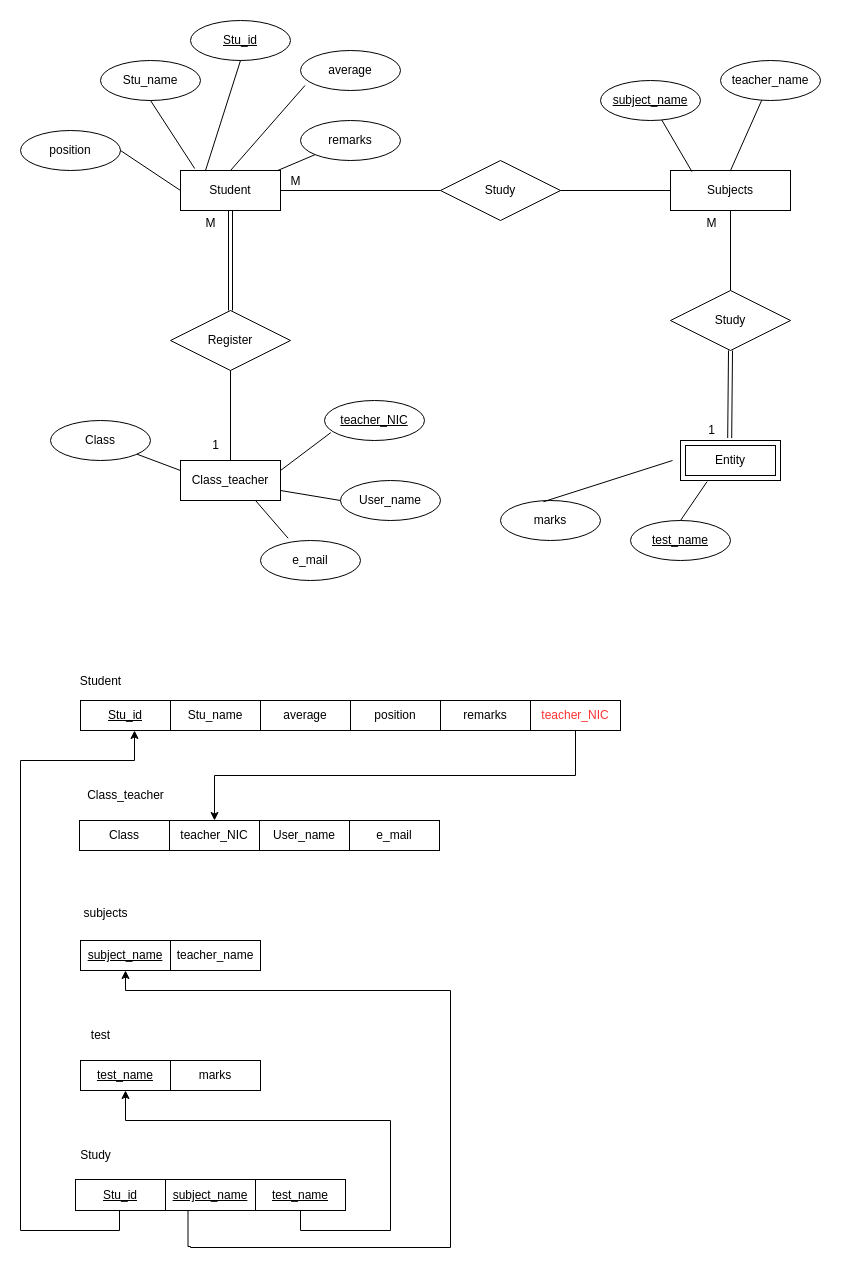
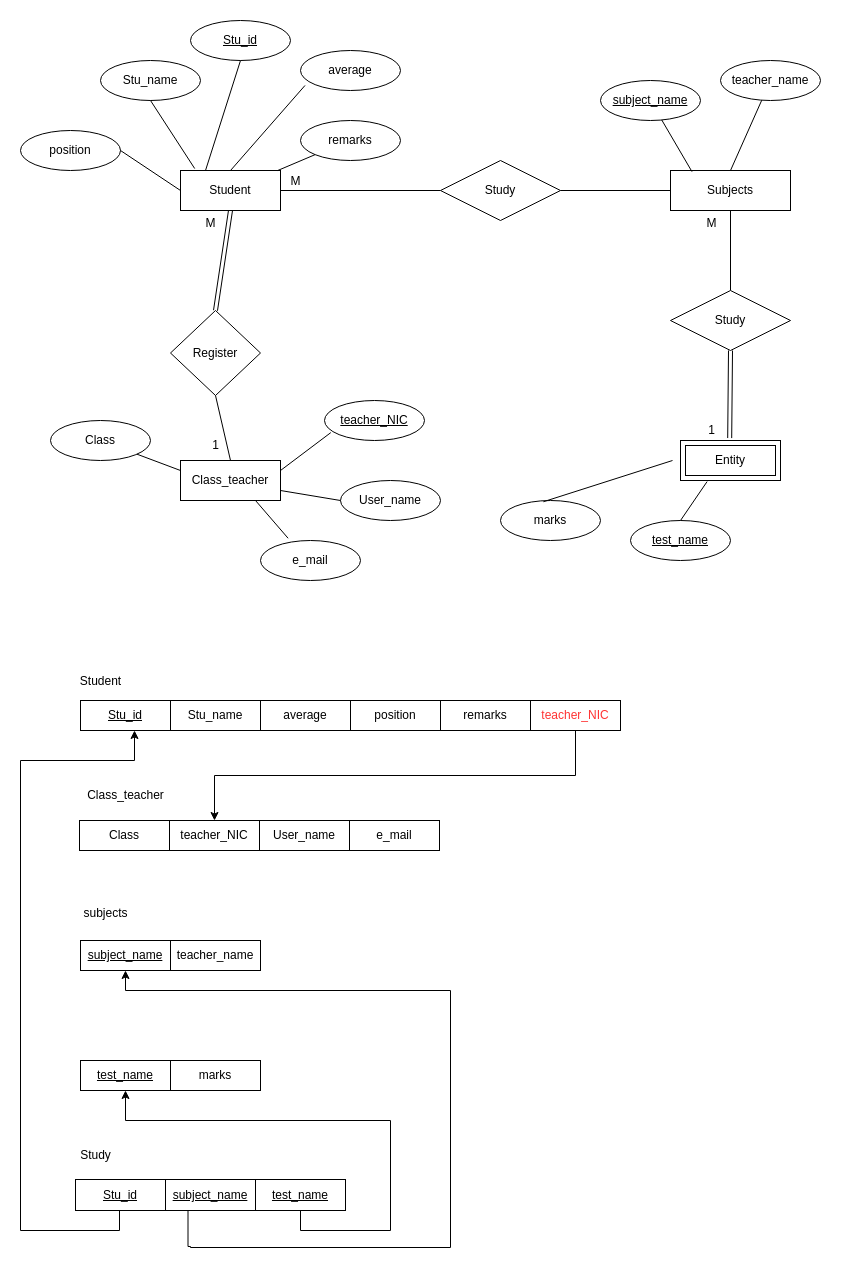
  <mxCell id="0" />
  <mxCell id="1" parent="0" />
  <mxCell id="2" value="Student" style="whiteSpace=wrap;html=1;align=center;" vertex="1" parent="1"><mxGeometry x="180" y="170" width="100" height="40" as="geometry" /></mxCell>
  <mxCell id="3" value="Subjects" style="whiteSpace=wrap;html=1;" vertex="1" parent="1"><mxGeometry x="670" y="170" width="120" height="40" as="geometry" /></mxCell>
  <mxCell id="4" value="" style="endArrow=none;html=1;rounded=0;exitX=1;exitY=0.5;exitDx=0;exitDy=0;" edge="1" parent="1" source="2" target="69"><mxGeometry relative="1" as="geometry"><mxPoint x="290" y="189.5" as="sourcePoint" /><mxPoint x="444" y="190" as="targetPoint" /></mxGeometry></mxCell>
  <mxCell id="5" value="Stu_name" style="ellipse;whiteSpace=wrap;html=1;align=center;" vertex="1" parent="1"><mxGeometry x="100" y="60" width="100" height="40" as="geometry" /></mxCell>
  <mxCell id="6" value="&lt;u&gt;Stu_id&lt;/u&gt;" style="ellipse;whiteSpace=wrap;html=1;align=center;" vertex="1" parent="1"><mxGeometry x="190" y="20" width="100" height="40" as="geometry" /></mxCell>
  <mxCell id="7" value="average" style="ellipse;whiteSpace=wrap;html=1;align=center;" vertex="1" parent="1"><mxGeometry x="300" y="50" width="100" height="40" as="geometry" /></mxCell>
  <mxCell id="8" value="position" style="ellipse;whiteSpace=wrap;html=1;align=center;" vertex="1" parent="1"><mxGeometry x="20" y="130" width="100" height="40" as="geometry" /></mxCell>
  <mxCell id="9" value="remarks" style="ellipse;whiteSpace=wrap;html=1;align=center;" vertex="1" parent="1"><mxGeometry x="300" y="120" width="100" height="40" as="geometry" /></mxCell>
  <mxCell id="10" value="" style="endArrow=none;html=1;rounded=0;exitX=0;exitY=1;exitDx=0;exitDy=0;" edge="1" parent="1" source="9" target="2"><mxGeometry relative="1" as="geometry"><mxPoint x="400" y="310" as="sourcePoint" /><mxPoint x="560" y="310" as="targetPoint" /></mxGeometry></mxCell>
  <mxCell id="11" value="" style="endArrow=none;html=1;rounded=0;exitX=1;exitY=0.5;exitDx=0;exitDy=0;entryX=0;entryY=0.5;entryDx=0;entryDy=0;" edge="1" parent="1" source="8" target="2"><mxGeometry relative="1" as="geometry"><mxPoint x="270" y="310" as="sourcePoint" /><mxPoint x="255" y="222" as="targetPoint" /></mxGeometry></mxCell>
  <mxCell id="12" value="" style="endArrow=none;html=1;rounded=0;exitX=0.5;exitY=1;exitDx=0;exitDy=0;entryX=0.142;entryY=-0.049;entryDx=0;entryDy=0;entryPerimeter=0;" edge="1" parent="1" source="5" target="2"><mxGeometry relative="1" as="geometry"><mxPoint x="150" y="290" as="sourcePoint" /><mxPoint x="208" y="221" as="targetPoint" /></mxGeometry></mxCell>
  <mxCell id="13" value="" style="endArrow=none;html=1;rounded=0;exitX=0.5;exitY=1;exitDx=0;exitDy=0;entryX=0.25;entryY=0;entryDx=0;entryDy=0;" edge="1" parent="1" source="6" target="2"><mxGeometry relative="1" as="geometry"><mxPoint x="160" y="110" as="sourcePoint" /><mxPoint x="210" y="170" as="targetPoint" /></mxGeometry></mxCell>
  <mxCell id="14" value="" style="endArrow=none;html=1;rounded=0;exitX=0.045;exitY=0.874;exitDx=0;exitDy=0;entryX=0.5;entryY=0;entryDx=0;entryDy=0;exitPerimeter=0;" edge="1" parent="1" source="7" target="2"><mxGeometry relative="1" as="geometry"><mxPoint x="250" y="70" as="sourcePoint" /><mxPoint x="215" y="180" as="targetPoint" /></mxGeometry></mxCell>
  <mxCell id="15" value="&lt;u&gt;subject_name&lt;/u&gt;" style="ellipse;whiteSpace=wrap;html=1;align=center;" vertex="1" parent="1"><mxGeometry x="600" y="80" width="100" height="40" as="geometry" /></mxCell>
  <mxCell id="16" value="marks" style="ellipse;whiteSpace=wrap;html=1;align=center;" vertex="1" parent="1"><mxGeometry x="500" y="500" width="100" height="40" as="geometry" /></mxCell>
  <mxCell id="17" value="" style="endArrow=none;html=1;rounded=0;entryX=0.5;entryY=1;entryDx=0;entryDy=0;exitX=0.5;exitY=0;exitDx=0;exitDy=0;" edge="1" parent="1" source="18" target="3"><mxGeometry relative="1" as="geometry"><mxPoint x="534" y="270" as="sourcePoint" /><mxPoint x="680" y="270" as="targetPoint" /></mxGeometry></mxCell>
  <mxCell id="18" value="Study" style="shape=rhombus;perimeter=rhombusPerimeter;whiteSpace=wrap;html=1;align=center;" vertex="1" parent="1"><mxGeometry x="670" y="290" width="120" height="60" as="geometry" /></mxCell>
  <mxCell id="19" value="" style="endArrow=none;html=1;rounded=0;exitX=0.429;exitY=0.031;exitDx=0;exitDy=0;exitPerimeter=0;entryX=0;entryY=0.5;entryDx=0;entryDy=0;" edge="1" parent="1" source="16"><mxGeometry relative="1" as="geometry"><mxPoint x="400" y="310" as="sourcePoint" /><mxPoint x="672" y="460" as="targetPoint" /></mxGeometry></mxCell>
- <mxCell id="20" value="Register" style="shape=rhombus;perimeter=rhombusPerimeter;whiteSpace=wrap;html=1;align=center;" vertex="1" parent="1"><mxGeometry x="170" y="310" width="120" height="60" as="geometry" /></mxCell>
+ <mxCell id="20" value="Register" style="shape=rhombus;perimeter=rhombusPerimeter;whiteSpace=wrap;html=1;align=center;" vertex="1" parent="1"><mxGeometry x="170" y="310" width="90" height="85" as="geometry" /></mxCell>
  <mxCell id="21" value="Class_teacher" style="whiteSpace=wrap;html=1;align=center;" vertex="1" parent="1"><mxGeometry x="180" y="460" width="100" height="40" as="geometry" /></mxCell>
  <mxCell id="22" value="" style="endArrow=none;html=1;rounded=0;exitX=0.5;exitY=0;exitDx=0;exitDy=0;entryX=0.5;entryY=1;entryDx=0;entryDy=0;shape=link;" edge="1" parent="1" source="20" target="2"><mxGeometry relative="1" as="geometry"><mxPoint x="553" y="511" as="sourcePoint" /><mxPoint x="680" y="470" as="targetPoint" /></mxGeometry></mxCell>
  <mxCell id="23" value="" style="endArrow=none;html=1;rounded=0;exitX=0.5;exitY=1;exitDx=0;exitDy=0;entryX=0.5;entryY=0;entryDx=0;entryDy=0;" edge="1" parent="1" source="20" target="21"><mxGeometry relative="1" as="geometry"><mxPoint x="240" y="320" as="sourcePoint" /><mxPoint x="240" y="220" as="targetPoint" /></mxGeometry></mxCell>
  <mxCell id="24" value="teacher_name" style="ellipse;whiteSpace=wrap;html=1;align=center;" vertex="1" parent="1"><mxGeometry x="720" y="60" width="100" height="40" as="geometry" /></mxCell>
  <mxCell id="25" value="" style="endArrow=none;html=1;rounded=0;entryX=0.179;entryY=0.029;entryDx=0;entryDy=0;entryPerimeter=0;" edge="1" parent="1" source="15" target="3"><mxGeometry relative="1" as="geometry"><mxPoint x="400" y="310" as="sourcePoint" /><mxPoint x="560" y="310" as="targetPoint" /></mxGeometry></mxCell>
  <mxCell id="26" value="" style="endArrow=none;html=1;rounded=0;entryX=0.5;entryY=0;entryDx=0;entryDy=0;" edge="1" parent="1" source="24" target="3"><mxGeometry relative="1" as="geometry"><mxPoint x="671" y="129" as="sourcePoint" /><mxPoint x="701" y="181" as="targetPoint" /></mxGeometry></mxCell>
  <mxCell id="27" value="&lt;u&gt;test_name&lt;/u&gt;" style="ellipse;whiteSpace=wrap;html=1;align=center;" vertex="1" parent="1"><mxGeometry x="630" y="520" width="100" height="40" as="geometry" /></mxCell>
  <mxCell id="28" value="" style="endArrow=none;html=1;rounded=0;exitX=0.5;exitY=0;exitDx=0;exitDy=0;entryX=0.346;entryY=1.027;entryDx=0;entryDy=0;entryPerimeter=0;" edge="1" parent="1" source="27"><mxGeometry relative="1" as="geometry"><mxPoint x="553" y="511" as="sourcePoint" /><mxPoint x="706.6" y="481.08" as="targetPoint" /></mxGeometry></mxCell>
  <mxCell id="29" value="&lt;u&gt;teacher_NIC&lt;/u&gt;" style="ellipse;whiteSpace=wrap;html=1;align=center;" vertex="1" parent="1"><mxGeometry x="324" y="400" width="100" height="40" as="geometry" /></mxCell>
  <mxCell id="30" value="" style="endArrow=none;html=1;rounded=0;exitX=0.063;exitY=0.803;exitDx=0;exitDy=0;entryX=1;entryY=0.25;entryDx=0;entryDy=0;exitPerimeter=0;" edge="1" parent="1" source="29" target="21"><mxGeometry relative="1" as="geometry"><mxPoint x="240" y="380" as="sourcePoint" /><mxPoint x="240" y="470" as="targetPoint" /></mxGeometry></mxCell>
  <mxCell id="31" value="User_name" style="ellipse;whiteSpace=wrap;html=1;align=center;" vertex="1" parent="1"><mxGeometry x="340" y="480" width="100" height="40" as="geometry" /></mxCell>
  <mxCell id="32" value="" style="endArrow=none;html=1;rounded=0;exitX=0;exitY=0.5;exitDx=0;exitDy=0;entryX=1;entryY=0.75;entryDx=0;entryDy=0;" edge="1" parent="1" source="31" target="21"><mxGeometry relative="1" as="geometry"><mxPoint x="340" y="442" as="sourcePoint" /><mxPoint x="290" y="480" as="targetPoint" /></mxGeometry></mxCell>
  <mxCell id="33" value="e_mail" style="ellipse;whiteSpace=wrap;html=1;align=center;" vertex="1" parent="1"><mxGeometry x="260" y="540" width="100" height="40" as="geometry" /></mxCell>
  <mxCell id="34" value="" style="endArrow=none;html=1;rounded=0;exitX=0.276;exitY=-0.056;exitDx=0;exitDy=0;entryX=0.75;entryY=1;entryDx=0;entryDy=0;exitPerimeter=0;" edge="1" parent="1" source="33" target="21"><mxGeometry relative="1" as="geometry"><mxPoint x="350" y="510" as="sourcePoint" /><mxPoint x="290" y="500" as="targetPoint" /></mxGeometry></mxCell>
  <mxCell id="35" value="Class" style="ellipse;whiteSpace=wrap;html=1;align=center;" vertex="1" parent="1"><mxGeometry x="50" y="420" width="100" height="40" as="geometry" /></mxCell>
  <mxCell id="36" value="" style="endArrow=none;html=1;rounded=0;entryX=0;entryY=0.25;entryDx=0;entryDy=0;" edge="1" parent="1" source="35" target="21"><mxGeometry relative="1" as="geometry"><mxPoint x="160" y="560" as="sourcePoint" /><mxPoint x="204" y="513" as="targetPoint" /></mxGeometry></mxCell>
  <mxCell id="37" value="M" style="text;html=1;align=center;verticalAlign=middle;resizable=0;points=[];autosize=1;strokeColor=none;fillColor=none;" vertex="1" parent="1"><mxGeometry x="195" y="208" width="30" height="30" as="geometry" /></mxCell>
  <mxCell id="38" value="1" style="text;html=1;align=center;verticalAlign=middle;resizable=0;points=[];autosize=1;strokeColor=none;fillColor=none;" vertex="1" parent="1"><mxGeometry x="200" y="430" width="30" height="30" as="geometry" /></mxCell>
  <mxCell id="39" value="M" style="text;html=1;align=center;verticalAlign=middle;resizable=0;points=[];autosize=1;strokeColor=none;fillColor=none;" vertex="1" parent="1"><mxGeometry x="280" y="166" width="30" height="30" as="geometry" /></mxCell>
  <mxCell id="40" value="1" style="text;html=1;align=center;verticalAlign=middle;resizable=0;points=[];autosize=1;strokeColor=none;fillColor=none;" vertex="1" parent="1"><mxGeometry x="696" y="415" width="30" height="30" as="geometry" /></mxCell>
  <mxCell id="41" value="M" style="text;html=1;align=center;verticalAlign=middle;resizable=0;points=[];autosize=1;strokeColor=none;fillColor=none;" vertex="1" parent="1"><mxGeometry x="696" y="208" width="30" height="30" as="geometry" /></mxCell>
  <mxCell id="42" value="" style="endArrow=none;html=1;rounded=0;entryX=0.5;entryY=1;entryDx=0;entryDy=0;exitX=0.572;exitY=-0.061;exitDx=0;exitDy=0;exitPerimeter=0;shape=link;" edge="1" parent="1" target="18"><mxGeometry relative="1" as="geometry"><mxPoint x="729.2" y="437.56" as="sourcePoint" /><mxPoint x="560" y="310" as="targetPoint" /></mxGeometry></mxCell>
  <mxCell id="43" value="&lt;u&gt;Stu_id&lt;/u&gt;" style="whiteSpace=wrap;html=1;" vertex="1" parent="1"><mxGeometry x="80" y="700" width="90" height="30" as="geometry" /></mxCell>
  <mxCell id="44" value="Student" style="text;html=1;align=center;verticalAlign=middle;resizable=0;points=[];autosize=1;strokeColor=none;fillColor=none;" vertex="1" parent="1"><mxGeometry y="666" width="60" height="30" as="geometry" x="70" /></mxCell>
  <mxCell id="45" value="Stu_name" style="whiteSpace=wrap;html=1;" vertex="1" parent="1"><mxGeometry x="170" y="700" width="90" height="30" as="geometry" /></mxCell>
  <mxCell id="46" value="average" style="whiteSpace=wrap;html=1;" vertex="1" parent="1"><mxGeometry x="260" y="700" width="90" height="30" as="geometry" /></mxCell>
  <mxCell id="47" value="position" style="whiteSpace=wrap;html=1;" vertex="1" parent="1"><mxGeometry x="350" y="700" width="90" height="30" as="geometry" /></mxCell>
  <mxCell id="48" value="remarks" style="whiteSpace=wrap;html=1;" vertex="1" parent="1"><mxGeometry x="440" y="700" width="90" height="30" as="geometry" /></mxCell>
  <mxCell id="49" value="Class_teacher" style="text;html=1;align=center;verticalAlign=middle;resizable=0;points=[];autosize=1;strokeColor=none;fillColor=none;" vertex="1" parent="1"><mxGeometry x="75" y="780" width="100" height="30" as="geometry" /></mxCell>
  <mxCell id="50" value="Class" style="whiteSpace=wrap;html=1;" vertex="1" parent="1"><mxGeometry x="79" y="820" width="90" height="30" as="geometry" /></mxCell>
  <mxCell id="51" value="teacher_NIC" style="whiteSpace=wrap;html=1;" vertex="1" parent="1"><mxGeometry x="169" y="820" width="90" height="30" as="geometry" /></mxCell>
  <mxCell id="52" value="User_name" style="whiteSpace=wrap;html=1;" vertex="1" parent="1"><mxGeometry x="259" y="820" width="90" height="30" as="geometry" /></mxCell>
  <mxCell id="53" value="e_mail" style="whiteSpace=wrap;html=1;" vertex="1" parent="1"><mxGeometry x="349" y="820" width="90" height="30" as="geometry" /></mxCell>
  <mxCell id="54" value="subjects" style="text;html=1;align=center;verticalAlign=middle;resizable=0;points=[];autosize=1;strokeColor=none;fillColor=none;" vertex="1" parent="1"><mxGeometry y="898" width="70" height="30" as="geometry" x="70" /></mxCell>
  <mxCell id="55" value="&lt;u&gt;subject_name&lt;/u&gt;" style="whiteSpace=wrap;html=1;" vertex="1" parent="1"><mxGeometry x="80" y="940" width="90" height="30" as="geometry" /></mxCell>
  <mxCell id="56" value="teacher_name" style="whiteSpace=wrap;html=1;" vertex="1" parent="1"><mxGeometry x="170" y="940" width="90" height="30" as="geometry" /></mxCell>
- <mxCell id="57" value="test" style="text;html=1;align=center;verticalAlign=middle;resizable=0;points=[];autosize=1;strokeColor=none;fillColor=none;" vertex="1" parent="1"><mxGeometry x="80" y="1020" width="40" height="30" as="geometry" /></mxCell>
  <mxCell id="58" value="&lt;u&gt;test_name&lt;/u&gt;" style="whiteSpace=wrap;html=1;" vertex="1" parent="1"><mxGeometry x="80" y="1060" width="90" height="30" as="geometry" /></mxCell>
  <mxCell id="59" value="marks" style="whiteSpace=wrap;html=1;" vertex="1" parent="1"><mxGeometry x="170" y="1060" width="90" height="30" as="geometry" /></mxCell>
  <mxCell id="60" style="edgeStyle=orthogonalEdgeStyle;rounded=0;orthogonalLoop=1;jettySize=auto;html=1;entryX=0.5;entryY=0;entryDx=0;entryDy=0;exitX=0.5;exitY=1;exitDx=0;exitDy=0;" edge="1" parent="1" source="61" target="51"><mxGeometry relative="1" as="geometry"><mxPoint x="580" y="883" as="targetPoint" /><mxPoint x="805" y="778" as="sourcePoint" /></mxGeometry></mxCell>
  <mxCell id="61" value="&lt;span style=&quot;border-color: var(--border-color);&quot;&gt;&lt;font color=&quot;#ff3333&quot;&gt;teacher_NIC&lt;/font&gt;&lt;/span&gt;" style="whiteSpace=wrap;html=1;" vertex="1" parent="1"><mxGeometry x="530" y="700" width="90" height="30" as="geometry" /></mxCell>
  <mxCell id="62" value="Study" style="text;html=1;align=center;verticalAlign=middle;resizable=0;points=[];autosize=1;strokeColor=none;fillColor=none;" vertex="1" parent="1"><mxGeometry y="1140" width="50" height="30" as="geometry" x="70" /></mxCell>
  <mxCell id="63" style="edgeStyle=orthogonalEdgeStyle;rounded=0;orthogonalLoop=1;jettySize=auto;html=1;entryX=0.5;entryY=1;entryDx=0;entryDy=0;exitX=0.389;exitY=1;exitDx=0;exitDy=0;exitPerimeter=0;" edge="1" parent="1"><mxGeometry relative="1" as="geometry"><mxPoint x="134" y="730" as="targetPoint" /><mxPoint x="119.01" y="1210" as="sourcePoint" /><Array as="points"><mxPoint x="119" y="1230" /><mxPoint x="20" y="1230" /><mxPoint x="20" y="760" /><mxPoint x="134" y="760" /></Array></mxGeometry></mxCell>
  <mxCell id="64" value="&lt;u&gt;Stu_id&lt;/u&gt;" style="whiteSpace=wrap;html=1;" vertex="1" parent="1"><mxGeometry x="75" y="1179" width="90" height="31" as="geometry" /></mxCell>
  <mxCell id="65" style="edgeStyle=orthogonalEdgeStyle;rounded=0;orthogonalLoop=1;jettySize=auto;html=1;exitX=0.25;exitY=1;exitDx=0;exitDy=0;entryX=0.5;entryY=1;entryDx=0;entryDy=0;" edge="1" parent="1" source="66" target="55"><mxGeometry relative="1" as="geometry"><mxPoint x="118.25" y="981.7" as="targetPoint" /><mxPoint x="190" y="1246" as="sourcePoint" /><Array as="points"><mxPoint x="188" y="1246" /><mxPoint x="190" y="1246" /><mxPoint x="190" y="1247" /><mxPoint x="450" y="1247" /><mxPoint x="450" y="990" /><mxPoint x="125" y="990" /></Array></mxGeometry></mxCell>
  <mxCell id="66" value="&lt;u&gt;subject_name&lt;/u&gt;" style="whiteSpace=wrap;html=1;" vertex="1" parent="1"><mxGeometry x="165" y="1179" width="90" height="31" as="geometry" /></mxCell>
  <mxCell id="67" style="edgeStyle=orthogonalEdgeStyle;rounded=0;orthogonalLoop=1;jettySize=auto;html=1;entryX=0.5;entryY=1;entryDx=0;entryDy=0;" edge="1" parent="1" source="68" target="58"><mxGeometry relative="1" as="geometry"><mxPoint x="330" y="1240" as="targetPoint" /><Array as="points"><mxPoint x="300" y="1230" /><mxPoint x="390" y="1230" /><mxPoint x="390" y="1120" /><mxPoint x="125" y="1120" /></Array></mxGeometry></mxCell>
  <mxCell id="68" value="&lt;u&gt;test_name&lt;/u&gt;" style="whiteSpace=wrap;html=1;" vertex="1" parent="1"><mxGeometry x="255" y="1179" width="90" height="31" as="geometry" /></mxCell>
  <mxCell id="69" value="Study" style="shape=rhombus;perimeter=rhombusPerimeter;whiteSpace=wrap;html=1;align=center;" vertex="1" parent="1"><mxGeometry x="440" y="160" width="120" height="60" as="geometry" /></mxCell>
  <mxCell id="70" value="" style="endArrow=none;html=1;rounded=0;exitX=1;exitY=0.5;exitDx=0;exitDy=0;entryX=0;entryY=0.5;entryDx=0;entryDy=0;" edge="1" parent="1" source="69" target="3"><mxGeometry relative="1" as="geometry"><mxPoint x="290" y="200" as="sourcePoint" /><mxPoint x="450" y="200" as="targetPoint" /></mxGeometry></mxCell>
  <mxCell id="71" value="Entity" style="shape=ext;margin=3;double=1;whiteSpace=wrap;html=1;align=center;" vertex="1" parent="1"><mxGeometry x="680" y="440" width="100" height="40" as="geometry" /></mxCell>
